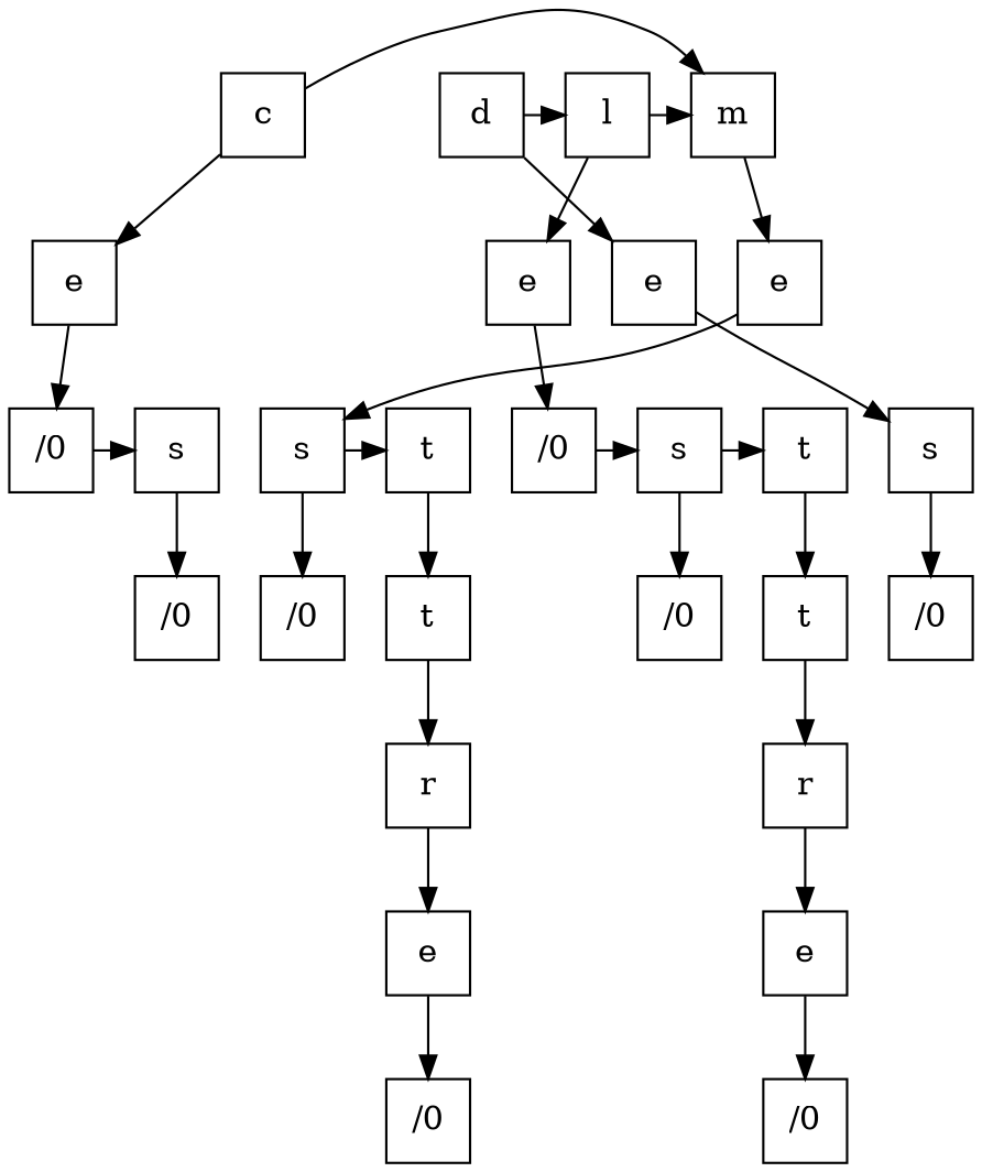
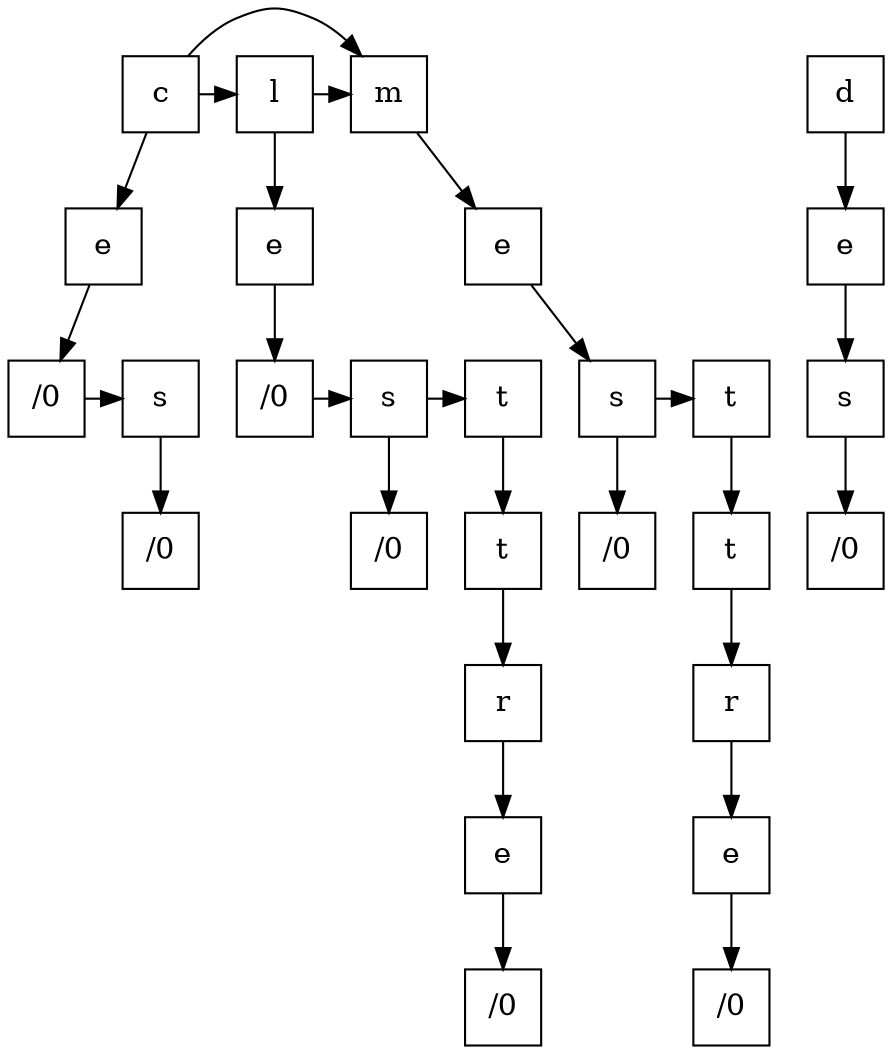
  digraph {
    node [shape=square]
    n1 [label=c]
    n2 [label=d]
    n3 [label=l]
    n4 [label=m]
    n5 [label=s]
    n6 [label=t]
    n7 [label="/0"]
    n8 [label=s]
    n9 [label=t]
    n10 [label="/0"]
    n11 [label=s]
    n12 [label=e]
    n13 [label=e]
    n14 [label=e]
    n15 [label=e]
    n16 [label="/0"]
    n17 [label=t]
    n18 [label="/0"]
    n19 [label=t]
    n20 [label="/0"]
    n21 [label=s]
    n22 [label=r]
    n23 [label=e]
    n24 [label="/0"]
    n25 [label=r]
    n26 [label=e]
    n27 [label="/0"]
    n28 [label="/0"]
    subgraph sub_1 {
      rank=same
      n1
      n2
    }
    subgraph sub_2 {
      rank=same
      n2
      n3
    }
    subgraph sub_3 {
      rank=same
      n3
      n4
    }
    subgraph sub_4 {
      rank=same
      n5
      n6
    }
    subgraph sub_5 {
      rank=same
      n7
      n8
    }
    subgraph sub_6 {
      rank=same
      n8
      n9
    }
    subgraph sub_7 {
      rank=same
      n10
      n11
    }
    n1 -> n4
    n1 -> n12
-   n2 -> n3
+   n1 -> n3
    n2 -> n13
    n3 -> n4
    n3 -> n14
    n4 -> n15
    n5 -> n6
    n5 -> n16
    n6 -> n17
    n7 -> n8
    n8 -> n9
    n8 -> n18
    n9 -> n19
    n10 -> n11
    n11 -> n20
    n12 -> n10
    n13 -> n21
    n14 -> n7
    n15 -> n5
    n17 -> n22
    n19 -> n25
    n21 -> n28
    n22 -> n23
    n23 -> n24
    n25 -> n26
    n26 -> n27
  }
